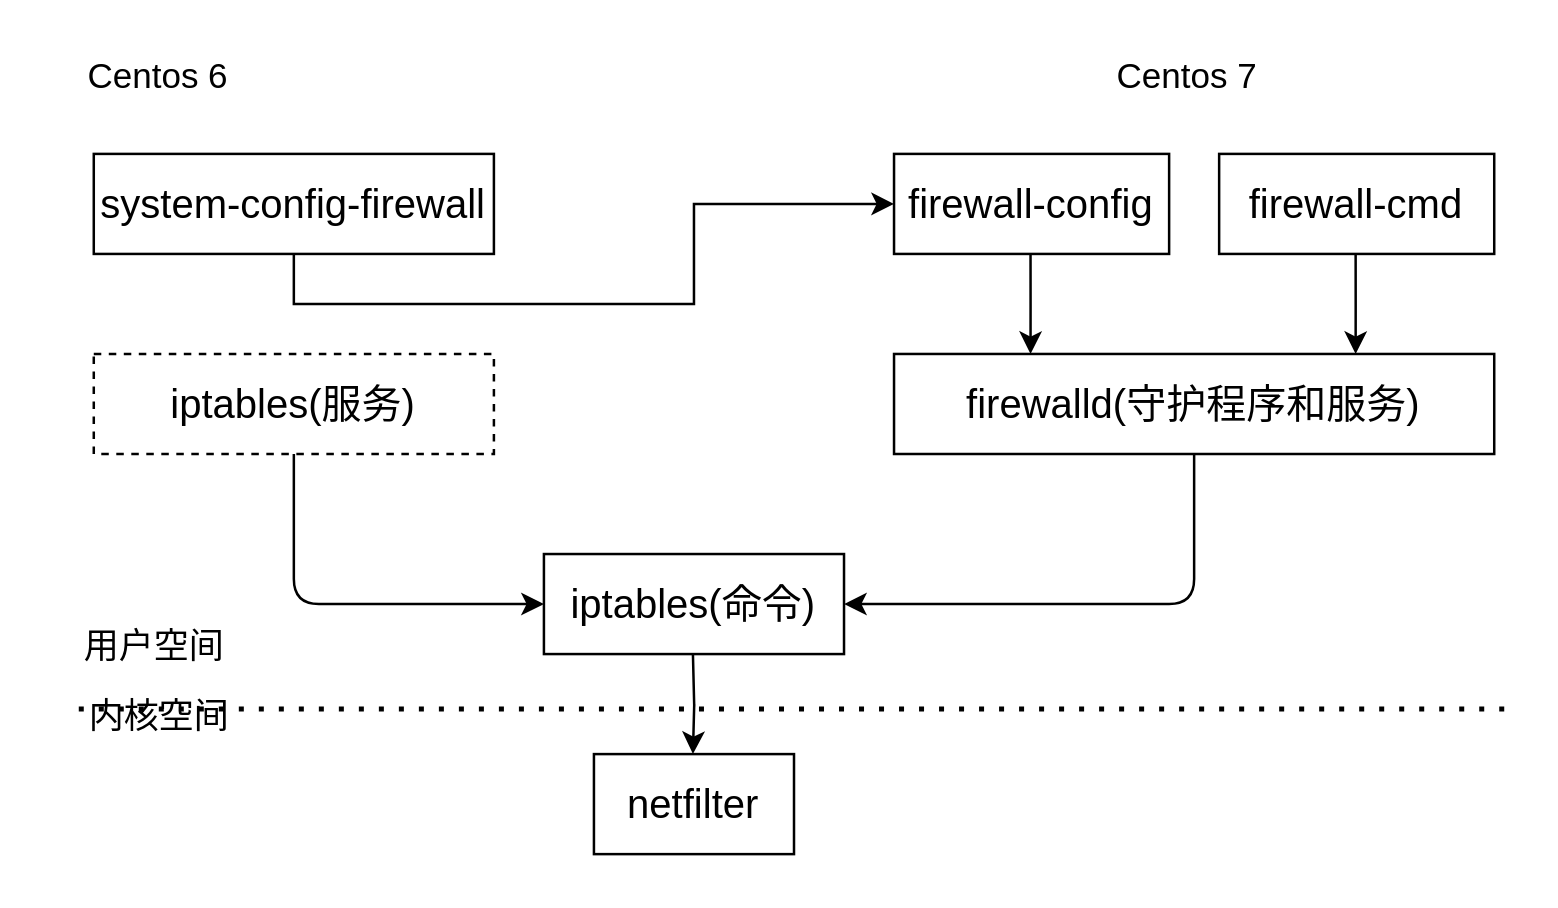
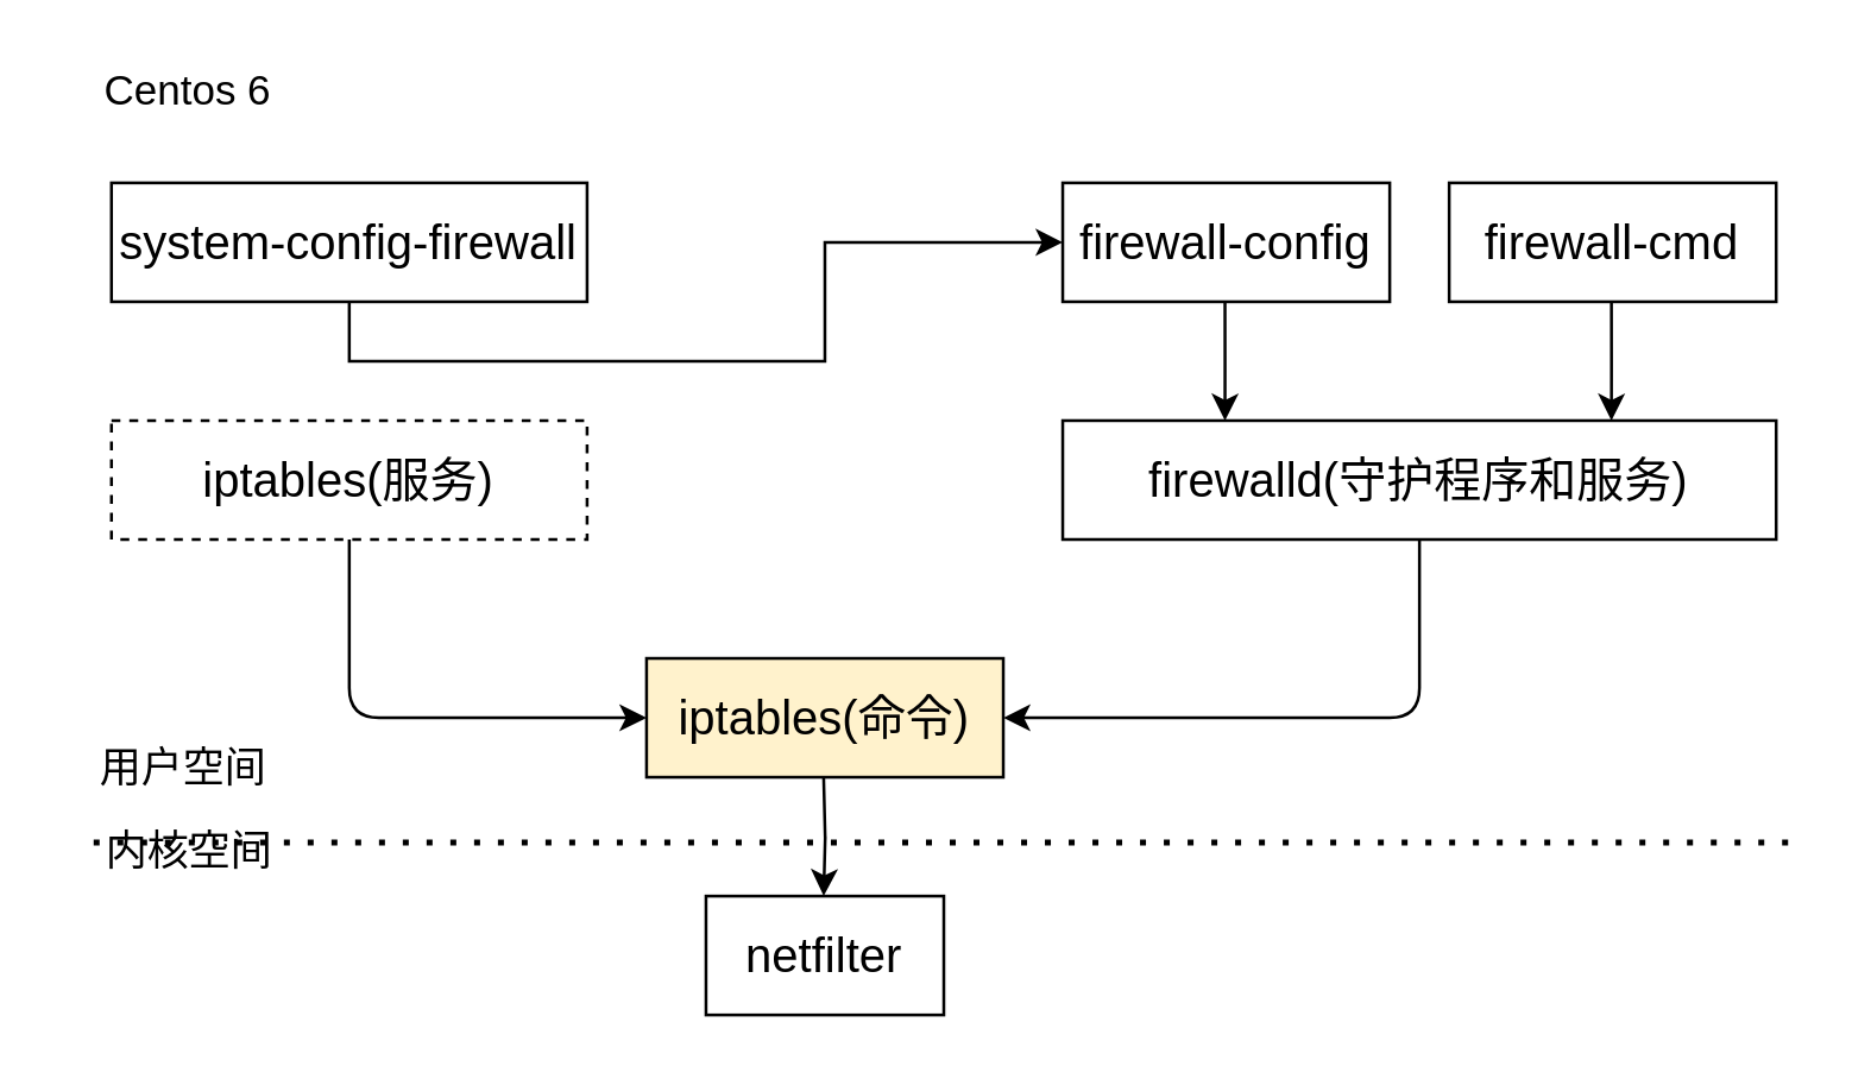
  <mxCell id="0" />
  <mxCell id="1" parent="0" />
  <mxCell id="2" value="&lt;font style=&quot;font-size: 16px&quot;&gt;netfilter&lt;/font&gt;" style="rounded=0;whiteSpace=wrap;html=1;" vertex="1" parent="1"><mxGeometry x="237" y="301" width="80" height="40" as="geometry" /></mxCell>
- <mxCell id="3" value="&lt;font style=&quot;font-size: 16px&quot;&gt;iptables(命令)&lt;/font&gt;" style="rounded=0;whiteSpace=wrap;html=1;" vertex="1" parent="1"><mxGeometry x="217" y="221" width="120" height="40" as="geometry" /></mxCell>
+ <mxCell id="3" value="&lt;font style=&quot;font-size: 16px&quot;&gt;iptables(命令)&lt;/font&gt;" style="rounded=0;whiteSpace=wrap;html=1;fillColor=#fff2cc;" vertex="1" parent="1"><mxGeometry x="217" y="221" width="120" height="40" as="geometry" /></mxCell>
  <mxCell id="4" value="&lt;font style=&quot;font-size: 16px&quot;&gt;iptables(服务)&lt;/font&gt;" style="rounded=0;whiteSpace=wrap;html=1;dashed=1;" vertex="1" parent="1"><mxGeometry x="37" y="141" width="160" height="40" as="geometry" /></mxCell>
  <mxCell id="5" style="edgeStyle=orthogonalEdgeStyle;rounded=0;orthogonalLoop=1;jettySize=auto;html=1;exitX=0.5;exitY=1;exitDx=0;exitDy=0;" edge="1" parent="1" source="6" target="8"><mxGeometry relative="1" as="geometry" /></mxCell>
  <mxCell id="6" value="&lt;font style=&quot;font-size: 16px&quot;&gt;system-config-firewall&lt;/font&gt;" style="rounded=0;whiteSpace=wrap;html=1;" vertex="1" parent="1"><mxGeometry x="37" y="61" width="160" height="40" as="geometry" /></mxCell>
  <mxCell id="7" value="&lt;font style=&quot;font-size: 16px&quot;&gt;firewalld(守护程序和服务)&lt;/font&gt;" style="rounded=0;whiteSpace=wrap;html=1;" vertex="1" parent="1"><mxGeometry x="357" y="141" width="240" height="40" as="geometry" /></mxCell>
  <mxCell id="8" value="&lt;font style=&quot;font-size: 16px&quot;&gt;firewall-config&lt;/font&gt;" style="rounded=0;whiteSpace=wrap;html=1;" vertex="1" parent="1"><mxGeometry x="357" y="61" width="110" height="40" as="geometry" /></mxCell>
  <mxCell id="9" value="&lt;font style=&quot;font-size: 16px&quot;&gt;firewall-cmd&lt;/font&gt;" style="rounded=0;whiteSpace=wrap;html=1;" vertex="1" parent="1"><mxGeometry x="487" y="61" width="110" height="40" as="geometry" /></mxCell>
  <mxCell id="10" style="edgeStyle=orthogonalEdgeStyle;rounded=0;orthogonalLoop=1;jettySize=auto;html=1;exitX=0.5;exitY=1;exitDx=0;exitDy=0;entryX=0.5;entryY=0;entryDx=0;entryDy=0;" edge="1" parent="1"><mxGeometry relative="1" as="geometry"><mxPoint x="411.58" y="101" as="sourcePoint" /><mxPoint x="411.58" y="141" as="targetPoint" /><Array as="points"><mxPoint x="411.58" y="121" /><mxPoint x="411.58" y="121" /></Array></mxGeometry></mxCell>
  <mxCell id="11" style="edgeStyle=orthogonalEdgeStyle;rounded=0;orthogonalLoop=1;jettySize=auto;html=1;exitX=0.5;exitY=1;exitDx=0;exitDy=0;entryX=0.5;entryY=0;entryDx=0;entryDy=0;" edge="1" parent="1"><mxGeometry relative="1" as="geometry"><mxPoint x="541.58" y="101" as="sourcePoint" /><mxPoint x="541.58" y="141" as="targetPoint" /><Array as="points"><mxPoint x="541.58" y="121" /><mxPoint x="541.58" y="121" /></Array></mxGeometry></mxCell>
  <mxCell id="12" value="" style="edgeStyle=segmentEdgeStyle;endArrow=classic;html=1;exitX=0.5;exitY=1;exitDx=0;exitDy=0;" edge="1" parent="1" source="4"><mxGeometry width="50" height="50" relative="1" as="geometry"><mxPoint x="167" y="291" as="sourcePoint" /><mxPoint x="217" y="241" as="targetPoint" /><Array as="points"><mxPoint x="117" y="241" /></Array></mxGeometry></mxCell>
  <mxCell id="13" value="" style="edgeStyle=segmentEdgeStyle;endArrow=classic;html=1;exitX=0.5;exitY=1;exitDx=0;exitDy=0;entryX=1;entryY=0.5;entryDx=0;entryDy=0;" edge="1" parent="1" source="7" target="3"><mxGeometry width="50" height="50" relative="1" as="geometry"><mxPoint x="467" y="191" as="sourcePoint" /><mxPoint x="567" y="251" as="targetPoint" /><Array as="points"><mxPoint x="477" y="241" /></Array></mxGeometry></mxCell>
  <mxCell id="14" style="edgeStyle=orthogonalEdgeStyle;rounded=0;orthogonalLoop=1;jettySize=auto;html=1;exitX=0.5;exitY=1;exitDx=0;exitDy=0;entryX=0.5;entryY=0;entryDx=0;entryDy=0;" edge="1" parent="1"><mxGeometry relative="1" as="geometry"><mxPoint x="276.58" y="261" as="sourcePoint" /><mxPoint x="276.58" y="301" as="targetPoint" /></mxGeometry></mxCell>
  <mxCell id="15" value="&lt;font style=&quot;font-size: 14px&quot;&gt;Centos 6&lt;/font&gt;" style="text;html=1;strokeColor=none;fillColor=none;align=center;verticalAlign=middle;whiteSpace=wrap;rounded=0;" vertex="1" parent="1"><mxGeometry x="20" y="20" width="86" height="20" as="geometry" /></mxCell>
- <mxCell id="16" value="&lt;font style=&quot;font-size: 14px&quot;&gt;Centos 7&lt;/font&gt;" style="text;html=1;strokeColor=none;fillColor=none;align=center;verticalAlign=middle;whiteSpace=wrap;rounded=0;" vertex="1" parent="1"><mxGeometry x="438" y="20" width="72.5" height="20" as="geometry" /></mxCell>
  <mxCell id="17" value="" style="endArrow=none;dashed=1;html=1;dashPattern=1 3;strokeWidth=2;" edge="1" parent="1"><mxGeometry width="50" height="50" relative="1" as="geometry"><mxPoint x="31" y="283" as="sourcePoint" /><mxPoint x="601" y="283" as="targetPoint" /><Array as="points" /></mxGeometry></mxCell>
  <mxCell id="18" value="&lt;span style=&quot;font-size: 14px&quot;&gt;用户空间&lt;/span&gt;" style="text;html=1;strokeColor=none;fillColor=none;align=center;verticalAlign=middle;whiteSpace=wrap;rounded=0;" vertex="1" parent="1"><mxGeometry x="25" y="248" width="72.5" height="20" as="geometry" /></mxCell>
  <mxCell id="19" value="&lt;span style=&quot;font-size: 14px&quot;&gt;内核空间&lt;/span&gt;" style="text;html=1;strokeColor=none;fillColor=none;align=center;verticalAlign=middle;whiteSpace=wrap;rounded=0;" vertex="1" parent="1"><mxGeometry x="27" y="276" width="72.5" height="20" as="geometry" /></mxCell>
